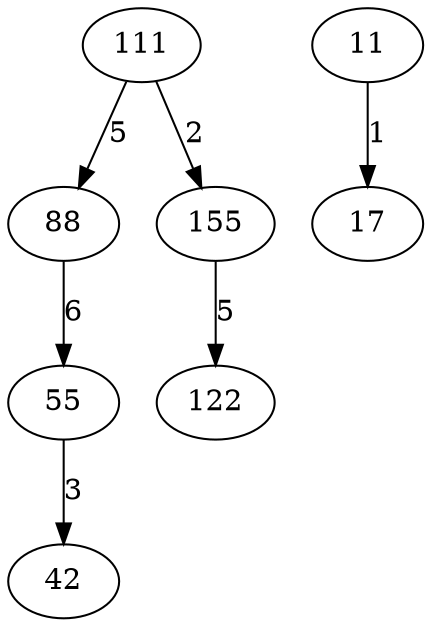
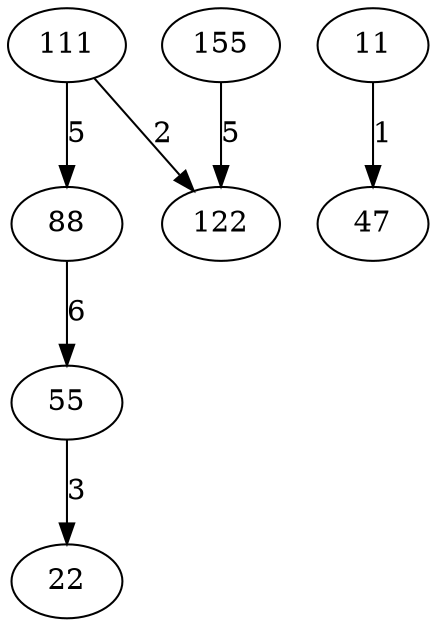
  digraph {
    111
    88
    155
    55
    122
-   22 [label=42]
+   22
    11
-   17
+   17 [label=47]
    111 -> 88 [label=5]
-   111 -> 155 [label=2]
+   111 -> 122 [label=2]
    88 -> 55 [label=6]
    155 -> 122 [label=5]
    55 -> 22 [label=3]
    11 -> 17 [label=1]
  }
